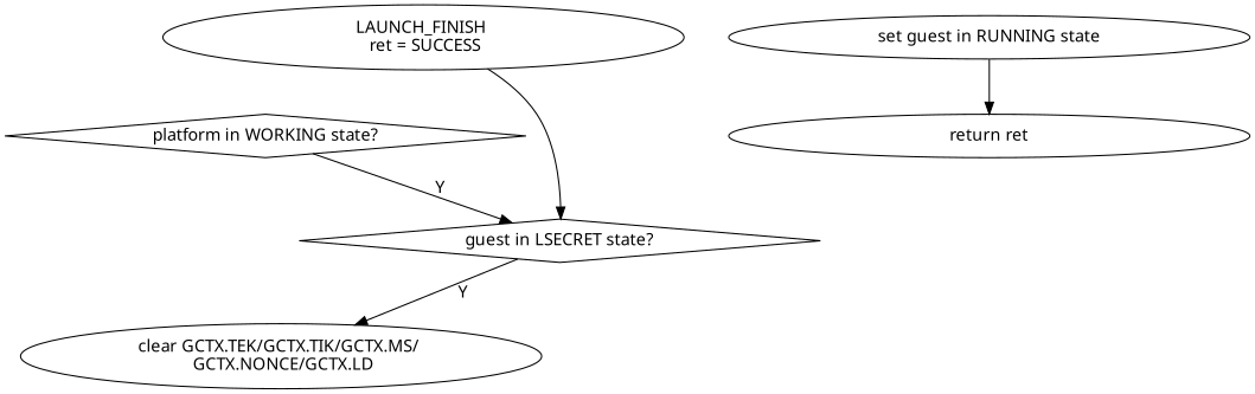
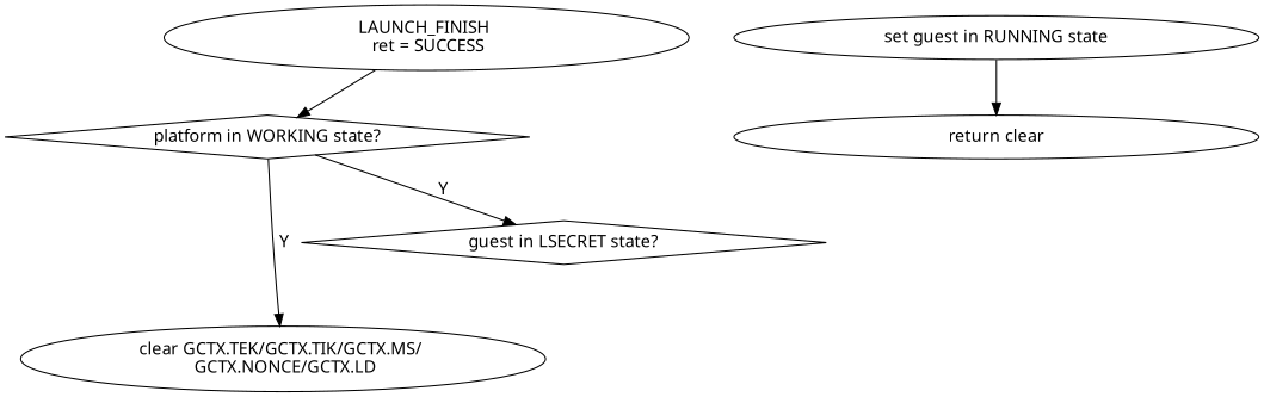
  digraph {
    fontname="Noto Sans"
    node [fontname="Noto Sans"]
    edge [fontname="Noto Sans"]
    n1 [label="LAUNCH_FINISH \n ret = SUCCESS" width=6]
    n2 [label="platform in WORKING state?" shape=diamond width=6]
    n3 [label="guest in LSECRET state?" shape=diamond width=6]
    n4 [label="clear GCTX.TEK/GCTX.TIK/GCTX.MS/ \n GCTX.NONCE/GCTX.LD" width=6]
    n5 [label="set guest in RUNNING state" width=6]
-   n6 [label="return ret" width=6]
-   n1 -> n3
+   n6 [label="return clear" width=6]
+   n1 -> n2
    n2 -> n3 [label=" Y"]
-   n3 -> n4 [label=" Y"]
+   n2 -> n4 [label=" Y"]
    n5 -> n6
  }
